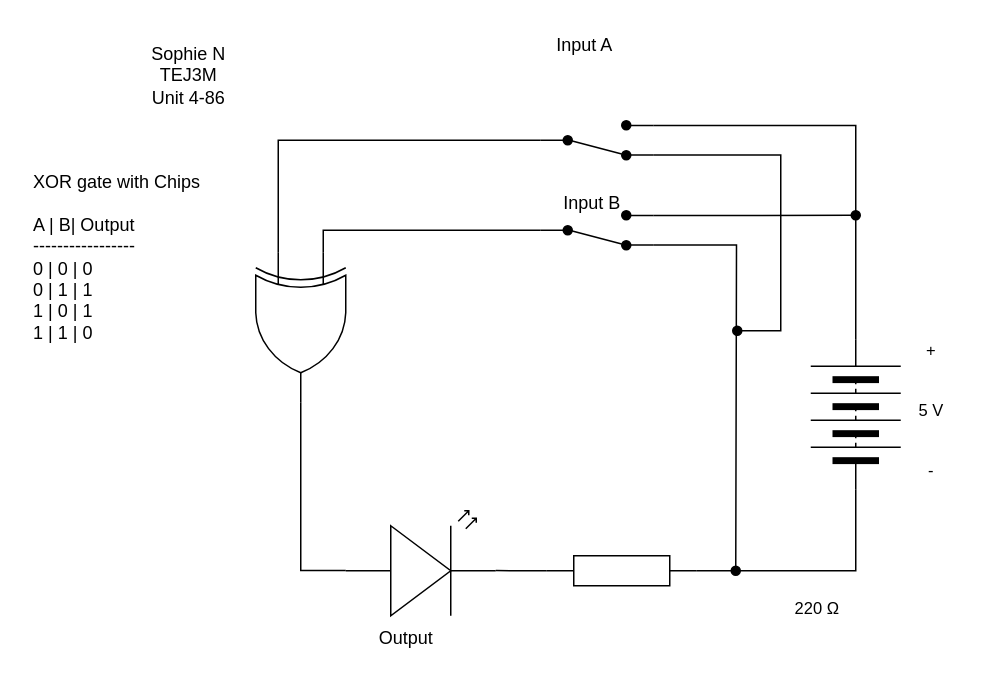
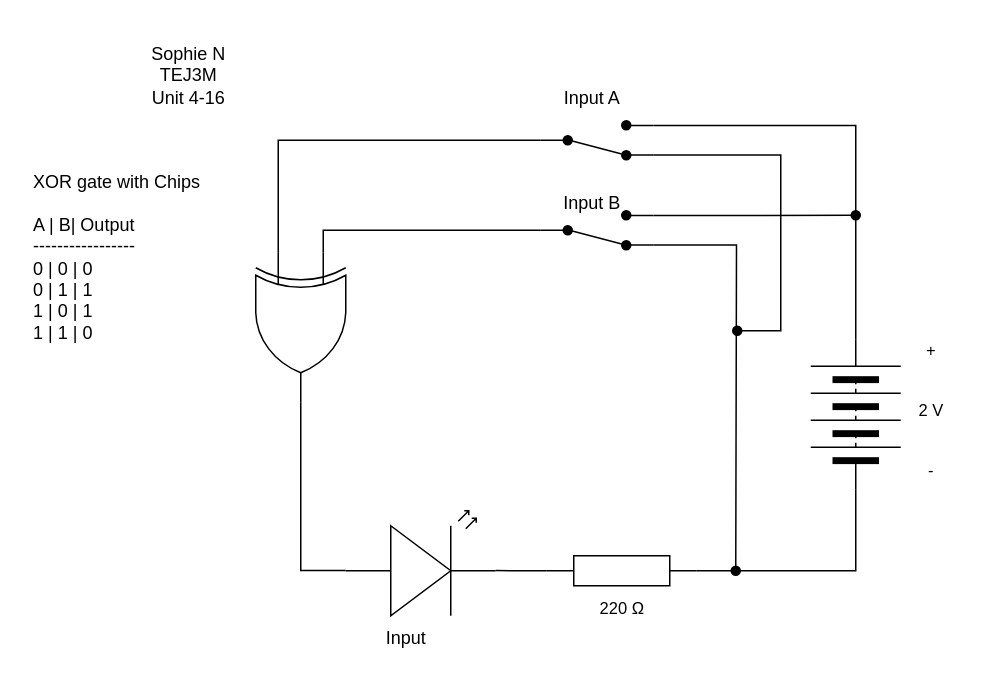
  <mxCell id="0" />
  <mxCell id="1" parent="0" />
  <mxCell id="2" style="edgeStyle=orthogonalEdgeStyle;shape=connector;curved=0;rounded=0;html=1;exitX=0;exitY=0.25;exitDx=0;exitDy=0;exitPerimeter=0;entryX=0;entryY=0.5;entryDx=0;entryDy=0;strokeColor=default;align=center;verticalAlign=middle;fontFamily=Helvetica;fontSize=11;fontColor=default;labelBackgroundColor=default;endArrow=none;endFill=0;" edge="1" parent="1" source="25" target="12"><mxGeometry relative="1" as="geometry"><mxPoint x="215" y="168" as="sourcePoint" /></mxGeometry></mxCell>
  <mxCell id="3" style="edgeStyle=orthogonalEdgeStyle;shape=connector;curved=0;rounded=0;html=1;entryX=0;entryY=0.5;entryDx=0;entryDy=0;strokeColor=default;align=center;verticalAlign=middle;fontFamily=Helvetica;fontSize=11;fontColor=default;labelBackgroundColor=default;endArrow=none;endFill=0;exitX=0;exitY=0.75;exitDx=0;exitDy=0;exitPerimeter=0;" edge="1" parent="1" source="25" target="8"><mxGeometry relative="1" as="geometry"><mxPoint x="185" y="168" as="sourcePoint" /><Array as="points"><mxPoint x="185" y="93" /></Array></mxGeometry></mxCell>
  <mxCell id="4" value="" style="verticalLabelPosition=bottom;shadow=0;dashed=0;align=center;html=1;verticalAlign=top;shape=mxgraph.electrical.opto_electronics.led_2;pointerEvents=1;" vertex="1" parent="1"><mxGeometry x="230" y="340" width="100" height="70" as="geometry" /></mxCell>
  <mxCell id="5" value="" style="pointerEvents=1;verticalLabelPosition=bottom;shadow=0;dashed=0;align=center;html=1;verticalAlign=top;shape=mxgraph.electrical.resistors.resistor_1;" vertex="1" parent="1"><mxGeometry x="364" y="370" width="100" height="20" as="geometry" /></mxCell>
  <mxCell id="6" style="edgeStyle=orthogonalEdgeStyle;shape=connector;curved=0;rounded=0;html=1;exitX=1;exitY=0.12;exitDx=0;exitDy=0;entryX=1;entryY=0.5;entryDx=0;entryDy=0;strokeColor=default;align=center;verticalAlign=middle;fontFamily=Helvetica;fontSize=11;fontColor=default;labelBackgroundColor=default;endArrow=none;endFill=0;" edge="1" parent="1" source="8" target="9"><mxGeometry relative="1" as="geometry" /></mxCell>
  <mxCell id="7" style="edgeStyle=orthogonalEdgeStyle;shape=connector;curved=0;rounded=0;html=1;exitX=1;exitY=0.88;exitDx=0;exitDy=0;strokeColor=default;align=center;verticalAlign=middle;fontFamily=Helvetica;fontSize=11;fontColor=default;labelBackgroundColor=default;endArrow=oval;endFill=1;" edge="1" parent="1" source="8"><mxGeometry relative="1" as="geometry"><mxPoint x="491" y="220" as="targetPoint" /><Array as="points"><mxPoint x="520" y="103" /><mxPoint x="520" y="220" /></Array></mxGeometry></mxCell>
  <mxCell id="8" value="" style="html=1;shape=mxgraph.electrical.electro-mechanical.twoWaySwitch;aspect=fixed;elSwitchState=2;flipV=1;fillColor=#000000;" vertex="1" parent="1"><mxGeometry x="360" y="80" width="75" height="26" as="geometry" /></mxCell>
  <mxCell id="9" value="" style="pointerEvents=1;verticalLabelPosition=bottom;shadow=0;dashed=0;align=center;html=1;verticalAlign=top;shape=mxgraph.electrical.miscellaneous.batteryStack;rotation=-90;" vertex="1" parent="1"><mxGeometry x="520" y="246" width="100" height="60" as="geometry" /></mxCell>
  <mxCell id="10" style="edgeStyle=orthogonalEdgeStyle;shape=connector;curved=0;rounded=0;html=1;exitX=1;exitY=0.12;exitDx=0;exitDy=0;strokeColor=default;align=center;verticalAlign=middle;fontFamily=Helvetica;fontSize=11;fontColor=default;labelBackgroundColor=default;endArrow=oval;endFill=1;" edge="1" parent="1" source="12"><mxGeometry relative="1" as="geometry"><mxPoint x="570" y="143" as="targetPoint" /></mxGeometry></mxCell>
  <mxCell id="11" style="edgeStyle=orthogonalEdgeStyle;shape=connector;curved=0;rounded=0;html=1;exitX=1;exitY=0.88;exitDx=0;exitDy=0;strokeColor=default;align=center;verticalAlign=middle;fontFamily=Helvetica;fontSize=11;fontColor=default;labelBackgroundColor=default;endArrow=oval;endFill=1;" edge="1" parent="1" source="12"><mxGeometry relative="1" as="geometry"><mxPoint x="490" y="380" as="targetPoint" /></mxGeometry></mxCell>
  <mxCell id="12" value="" style="html=1;shape=mxgraph.electrical.electro-mechanical.twoWaySwitch;aspect=fixed;elSwitchState=2;flipV=1;fillColor=#000000;" vertex="1" parent="1"><mxGeometry x="360" y="140" width="75" height="26" as="geometry" /></mxCell>
  <mxCell id="13" style="edgeStyle=orthogonalEdgeStyle;html=1;exitX=0;exitY=0.5;exitDx=0;exitDy=0;entryX=1;entryY=0.5;entryDx=0;entryDy=0;entryPerimeter=0;rounded=0;curved=0;endArrow=none;endFill=0;" edge="1" parent="1" source="9" target="5"><mxGeometry relative="1" as="geometry" /></mxCell>
  <mxCell id="14" style="edgeStyle=orthogonalEdgeStyle;shape=connector;curved=0;rounded=0;html=1;exitX=0;exitY=0.5;exitDx=0;exitDy=0;exitPerimeter=0;entryX=1;entryY=0.57;entryDx=0;entryDy=0;entryPerimeter=0;strokeColor=default;align=center;verticalAlign=middle;fontFamily=Helvetica;fontSize=11;fontColor=default;labelBackgroundColor=default;endArrow=none;endFill=0;" edge="1" parent="1" source="5" target="4"><mxGeometry relative="1" as="geometry" /></mxCell>
  <mxCell id="15" style="edgeStyle=orthogonalEdgeStyle;shape=connector;curved=0;rounded=0;html=1;exitX=0;exitY=0.57;exitDx=0;exitDy=0;exitPerimeter=0;entryX=1;entryY=0.5;entryDx=0;entryDy=0;entryPerimeter=0;strokeColor=default;align=center;verticalAlign=middle;fontFamily=Helvetica;fontSize=11;fontColor=default;labelBackgroundColor=default;endArrow=none;endFill=0;" edge="1" parent="1" source="4" target="25"><mxGeometry relative="1" as="geometry"><mxPoint x="200" y="268" as="targetPoint" /></mxGeometry></mxCell>
- <mxCell id="16" value="Sophie N&lt;div&gt;TEJ3M&lt;/div&gt;&lt;div&gt;Unit 4-86&lt;/div&gt;" style="text;html=1;align=center;verticalAlign=middle;resizable=0;points=[];autosize=1;strokeColor=none;fillColor=none;" vertex="1" parent="1"><mxGeometry x="90" y="20" width="70" height="60" as="geometry" /></mxCell>
+ <mxCell id="16" value="Sophie N&lt;div&gt;TEJ3M&lt;/div&gt;&lt;div&gt;Unit 4-16&lt;/div&gt;" style="text;html=1;align=center;verticalAlign=middle;resizable=0;points=[];autosize=1;strokeColor=none;fillColor=none;" vertex="1" parent="1"><mxGeometry x="90" y="20" width="70" height="60" as="geometry" /></mxCell>
  <mxCell id="17" value="XOR gate with Chips&lt;div&gt;&lt;br&gt;&lt;/div&gt;&lt;div&gt;A | B| Output&lt;/div&gt;&lt;div&gt;-----------------&lt;/div&gt;&lt;div&gt;0 | 0 | 0&lt;/div&gt;&lt;div&gt;0 | 1 | 1&lt;/div&gt;&lt;div&gt;1 | 0 | 1&lt;/div&gt;&lt;div&gt;1 | 1 | 0&lt;/div&gt;" style="text;html=1;align=left;verticalAlign=middle;resizable=0;points=[];autosize=1;strokeColor=none;fillColor=none;" vertex="1" parent="1"><mxGeometry x="20" y="106" width="140" height="130" as="geometry" /></mxCell>
- <mxCell id="18" value="220&amp;nbsp;Ω" style="text;html=1;align=center;verticalAlign=middle;resizable=0;points=[];autosize=1;strokeColor=none;fillColor=none;fontFamily=Helvetica;fontSize=11;fontColor=default;labelBackgroundColor=default;" vertex="1" parent="1"><mxGeometry x="519" y="390" width="50" height="30" as="geometry" /></mxCell>
- <mxCell id="19" value="Output" style="text;html=1;align=center;verticalAlign=middle;resizable=0;points=[];autosize=1;strokeColor=none;fillColor=none;" vertex="1" parent="1"><mxGeometry x="240" y="410" width="60" height="30" as="geometry" /></mxCell>
- <mxCell id="20" value="5 V" style="text;html=1;align=center;verticalAlign=middle;resizable=0;points=[];autosize=1;strokeColor=none;fillColor=none;fontFamily=Helvetica;fontSize=11;fontColor=default;labelBackgroundColor=default;" vertex="1" parent="1"><mxGeometry x="600" y="258" width="40" height="30" as="geometry" /></mxCell>
+ <mxCell id="18" value="220&amp;nbsp;Ω" style="text;html=1;align=center;verticalAlign=middle;resizable=0;points=[];autosize=1;strokeColor=none;fillColor=none;fontFamily=Helvetica;fontSize=11;fontColor=default;labelBackgroundColor=default;" vertex="1" parent="1"><mxGeometry x="389" y="390" width="50" height="30" as="geometry" /></mxCell>
+ <mxCell id="19" value="Input" style="text;html=1;align=center;verticalAlign=middle;resizable=0;points=[];autosize=1;strokeColor=none;fillColor=none;" vertex="1" parent="1"><mxGeometry x="240" y="410" width="60" height="30" as="geometry" /></mxCell>
+ <mxCell id="20" value="2 V" style="text;html=1;align=center;verticalAlign=middle;resizable=0;points=[];autosize=1;strokeColor=none;fillColor=none;fontFamily=Helvetica;fontSize=11;fontColor=default;labelBackgroundColor=default;" vertex="1" parent="1"><mxGeometry x="600" y="258" width="40" height="30" as="geometry" /></mxCell>
  <mxCell id="21" value="+" style="text;html=1;align=center;verticalAlign=middle;resizable=0;points=[];autosize=1;strokeColor=none;fillColor=none;fontFamily=Helvetica;fontSize=11;fontColor=default;labelBackgroundColor=default;" vertex="1" parent="1"><mxGeometry x="605" y="218" width="30" height="30" as="geometry" /></mxCell>
  <mxCell id="22" value="-" style="text;html=1;align=center;verticalAlign=middle;resizable=0;points=[];autosize=1;strokeColor=none;fillColor=none;fontFamily=Helvetica;fontSize=11;fontColor=default;labelBackgroundColor=default;" vertex="1" parent="1"><mxGeometry x="605" y="298" width="30" height="30" as="geometry" /></mxCell>
- <mxCell id="23" value="Input A" style="text;html=1;align=center;verticalAlign=middle;resizable=0;points=[];autosize=1;strokeColor=none;fillColor=none;" vertex="1" parent="1"><mxGeometry x="359" y="15" width="60" height="30" as="geometry" /></mxCell>
+ <mxCell id="23" value="Input A" style="text;html=1;align=center;verticalAlign=middle;resizable=0;points=[];autosize=1;strokeColor=none;fillColor=none;" vertex="1" parent="1"><mxGeometry x="364" y="50" width="60" height="30" as="geometry" /></mxCell>
  <mxCell id="24" value="Input B" style="text;html=1;align=center;verticalAlign=middle;resizable=0;points=[];autosize=1;strokeColor=none;fillColor=none;" vertex="1" parent="1"><mxGeometry x="364" y="120" width="60" height="30" as="geometry" /></mxCell>
  <mxCell id="25" value="" style="verticalLabelPosition=bottom;shadow=0;dashed=0;align=center;html=1;verticalAlign=top;shape=mxgraph.electrical.logic_gates.logic_gate;operation=xor;rotation=90;" vertex="1" parent="1"><mxGeometry x="150" y="188" width="100" height="60" as="geometry" /></mxCell>
